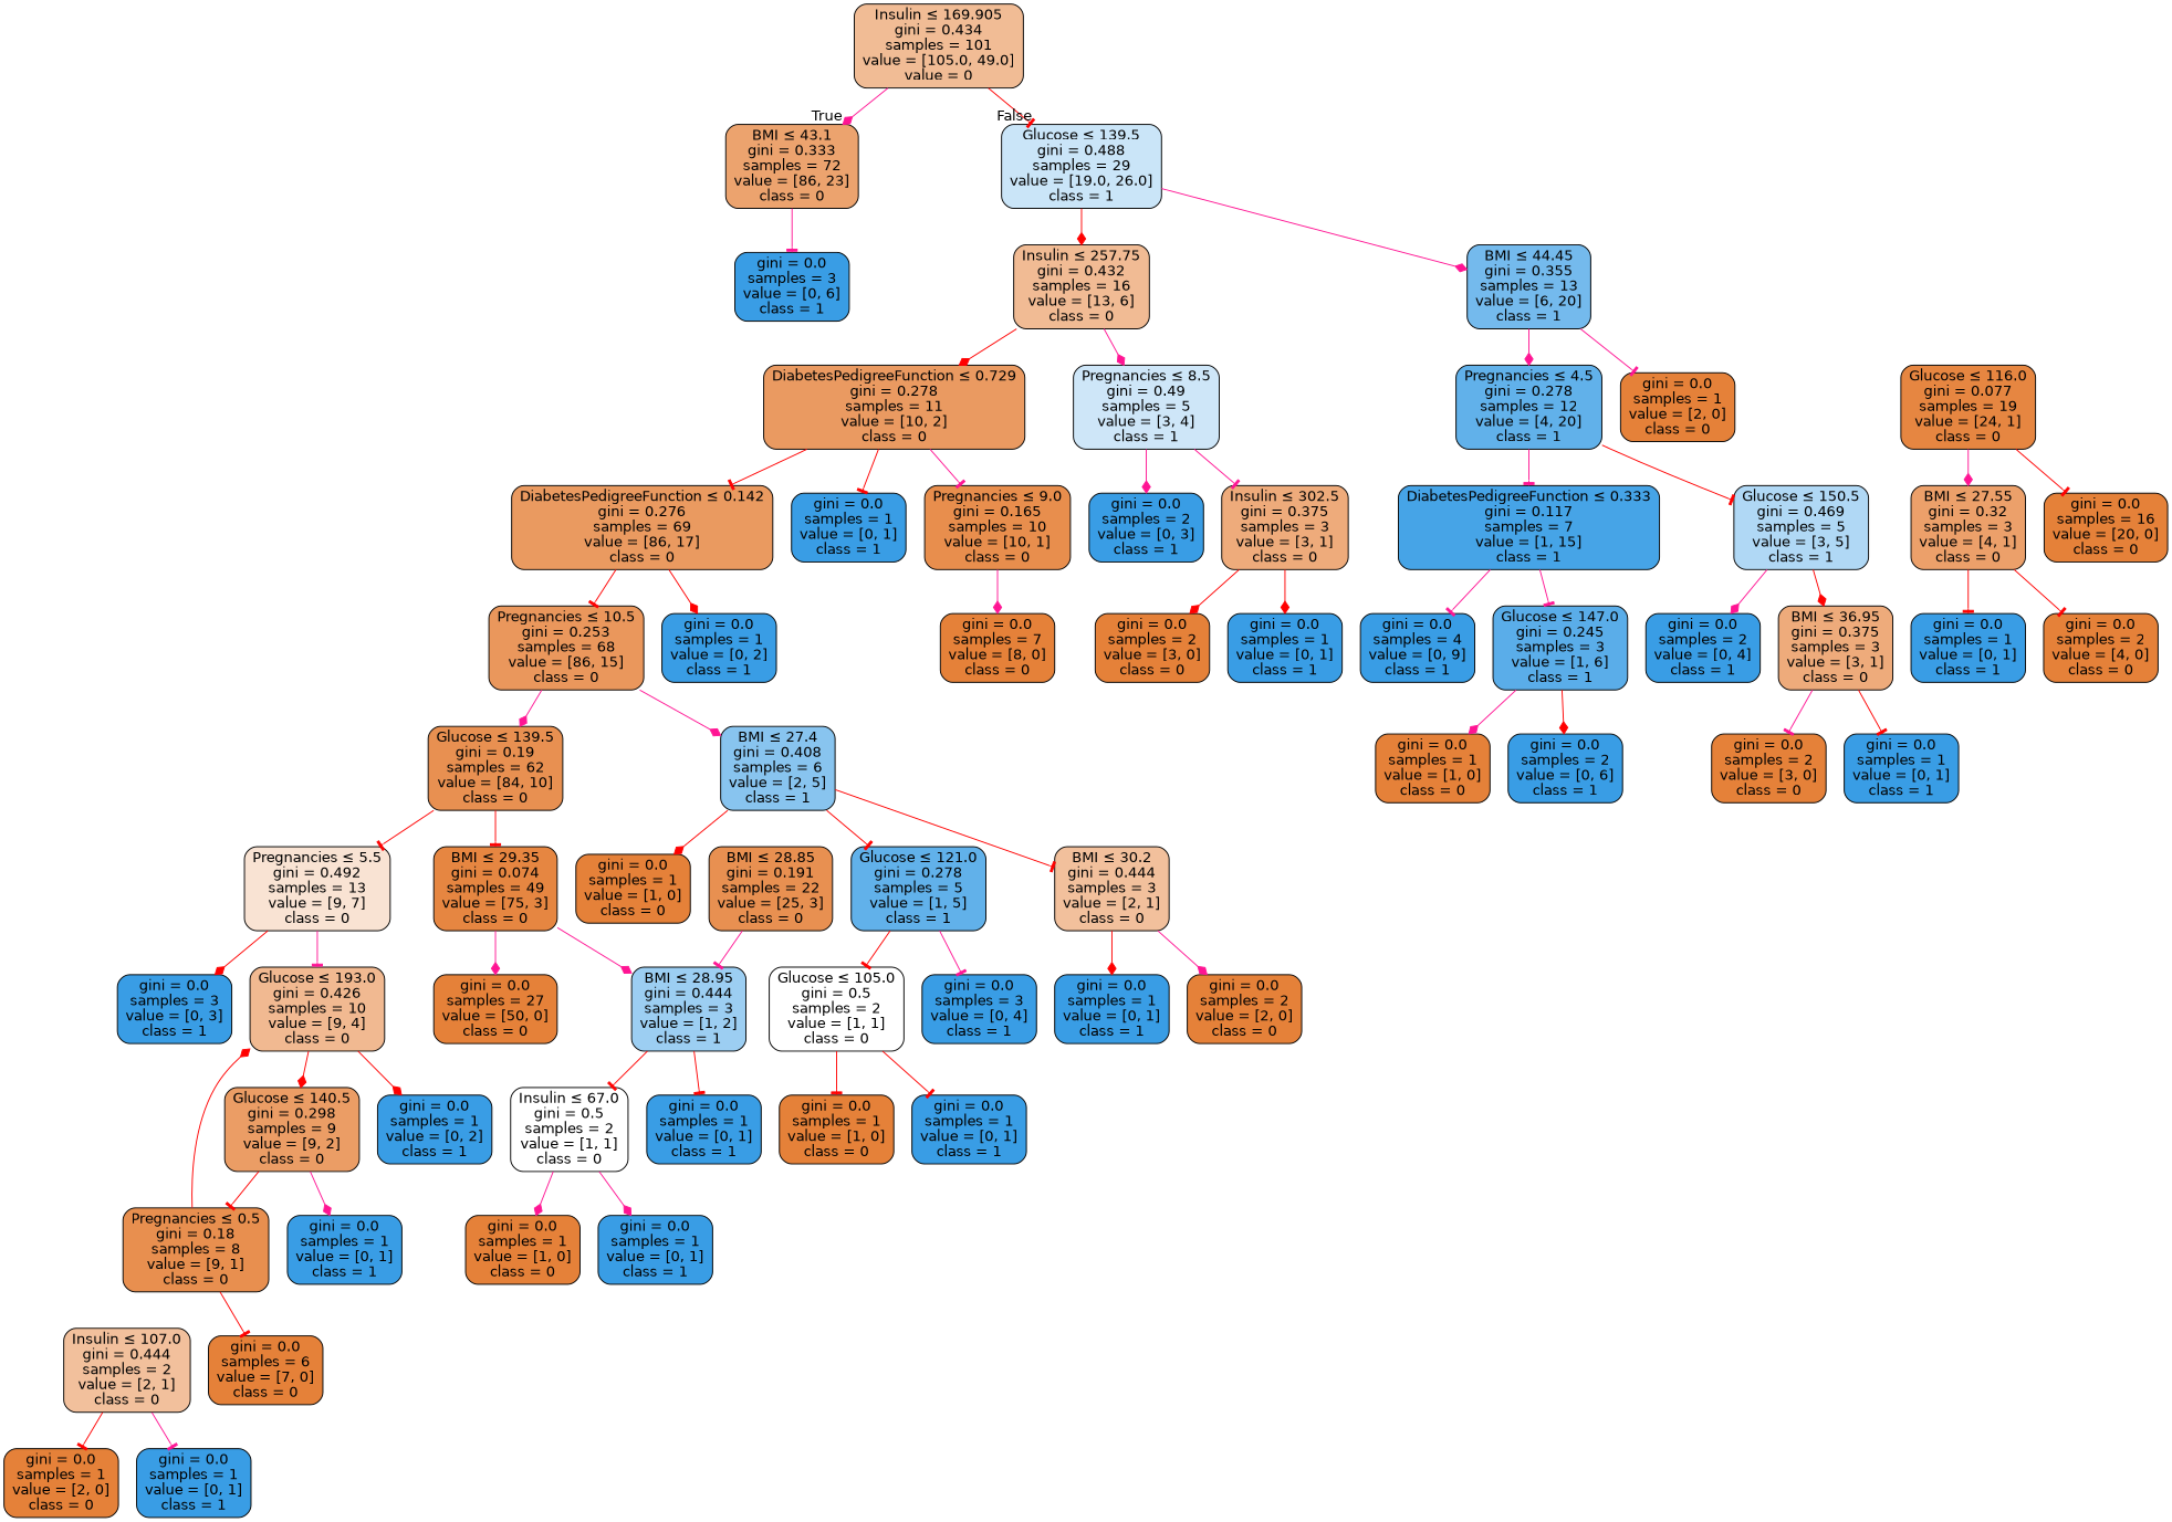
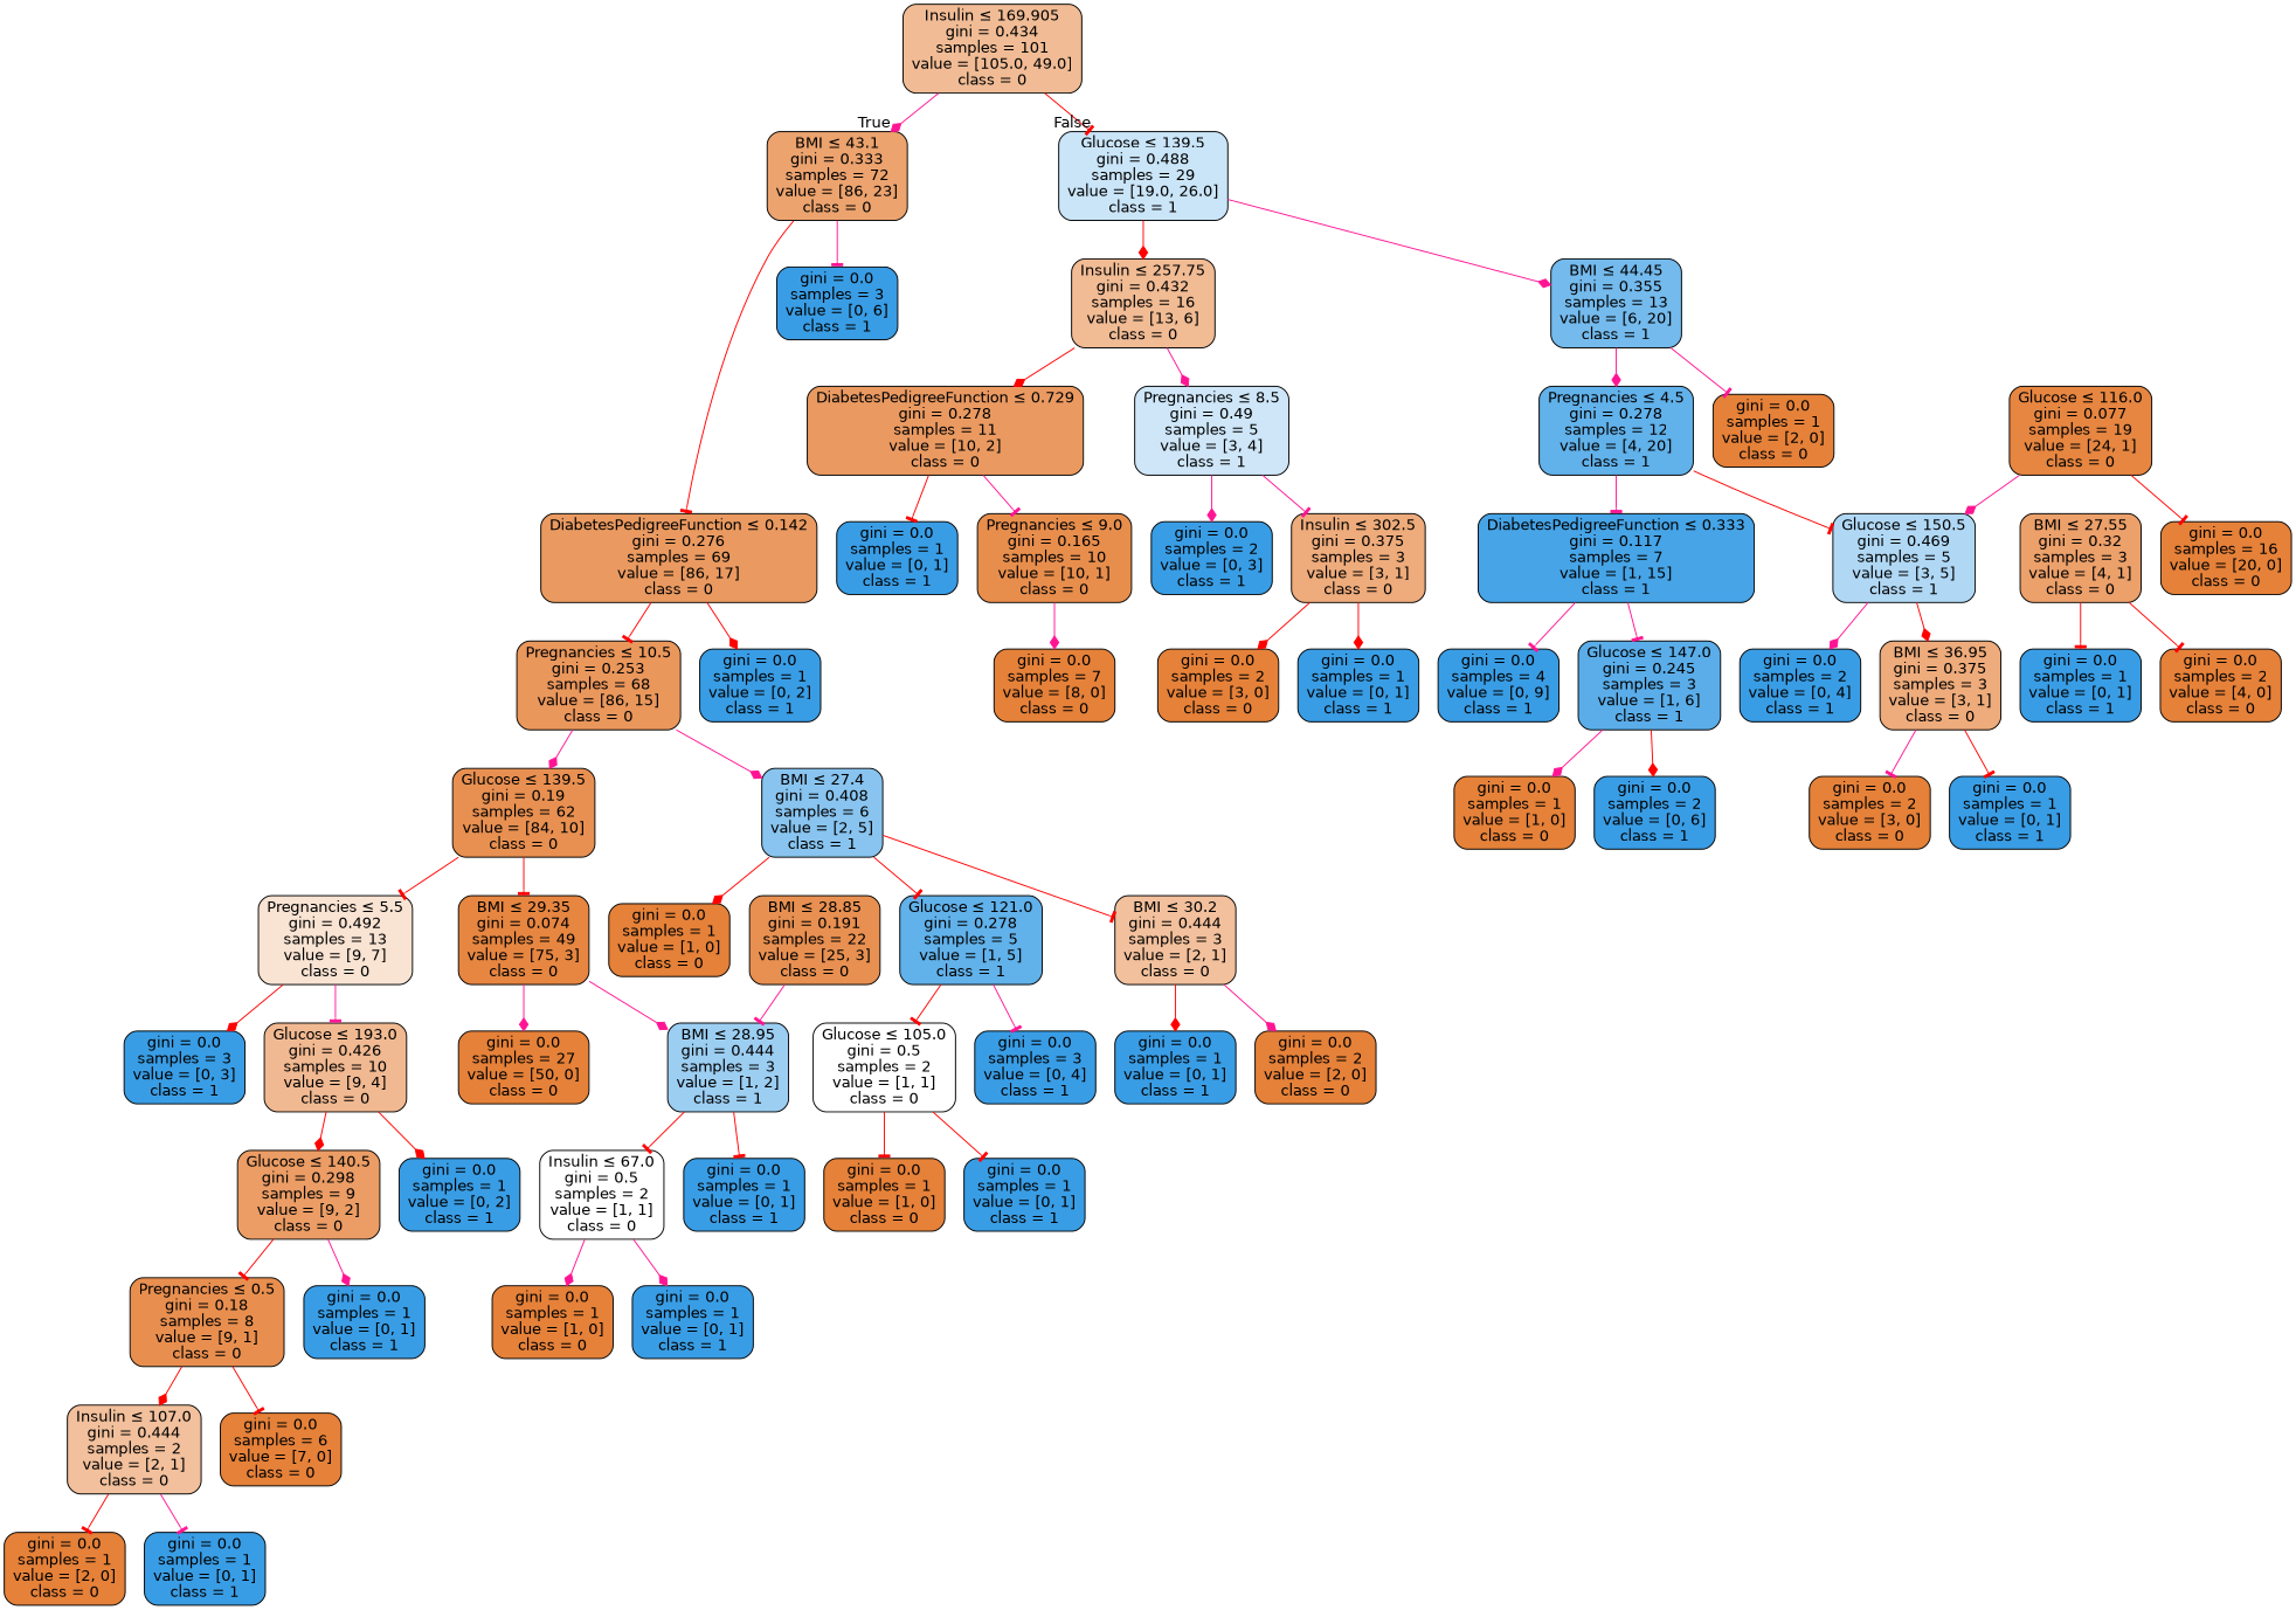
  digraph {
    node [color=black fillcolor="#399de5" fontname=helvetica shape=box style="filled, rounded"]
    edge [arrowhead=tee color=red fontname=helvetica]
-   n1 [fillcolor="#f1bc95" label=<Insulin &le; 169.905<br/>gini = 0.434<br/>samples = 101<br/>value = [105.0, 49.0]<br/>value = 0>]
+   n1 [fillcolor="#f1bc95" label=<Insulin &le; 169.905<br/>gini = 0.434<br/>samples = 101<br/>value = [105.0, 49.0]<br/>class = 0>]
    n2 [fillcolor="#eca36e" label=<BMI &le; 43.1<br/>gini = 0.333<br/>samples = 72<br/>value = [86, 23]<br/>class = 0>]
    n3 [fillcolor="#cae5f8" label=<Glucose &le; 139.5<br/>gini = 0.488<br/>samples = 29<br/>value = [19.0, 26.0]<br/>class = 1>]
    n4 [fillcolor="#ea9a60" label=<DiabetesPedigreeFunction &le; 0.142<br/>gini = 0.276<br/>samples = 69<br/>value = [86, 17]<br/>class = 0>]
    n5 [label=<gini = 0.0<br/>samples = 3<br/>value = [0, 6]<br/>class = 1>]
    n6 [fillcolor="#f1bb94" label=<Insulin &le; 257.75<br/>gini = 0.432<br/>samples = 16<br/>value = [13, 6]<br/>class = 0>]
    n7 [fillcolor="#74baed" label=<BMI &le; 44.45<br/>gini = 0.355<br/>samples = 13<br/>value = [6, 20]<br/>class = 1>]
    n8 [label=<gini = 0.0<br/>samples = 1<br/>value = [0, 2]<br/>class = 1>]
    n9 [fillcolor="#ea975c" label=<Pregnancies &le; 10.5<br/>gini = 0.253<br/>samples = 68<br/>value = [86, 15]<br/>class = 0>]
    n10 [fillcolor="#e89051" label=<Glucose &le; 139.5<br/>gini = 0.19<br/>samples = 62<br/>value = [84, 10]<br/>class = 0>]
    n11 [fillcolor="#88c4ef" label=<BMI &le; 27.4<br/>gini = 0.408<br/>samples = 6<br/>value = [2, 5]<br/>class = 1>]
    n12 [fillcolor="#e68641" label=<BMI &le; 29.35<br/>gini = 0.074<br/>samples = 49<br/>value = [75, 3]<br/>class = 0>]
    n13 [fillcolor="#f9e3d3" label=<Pregnancies &le; 5.5<br/>gini = 0.492<br/>samples = 13<br/>value = [9, 7]<br/>class = 0>]
    n14 [fillcolor="#e58139" label=<gini = 0.0<br/>samples = 1<br/>value = [1, 0]<br/>class = 0>]
    n15 [fillcolor="#61b1ea" label=<Glucose &le; 121.0<br/>gini = 0.278<br/>samples = 5<br/>value = [1, 5]<br/>class = 1>]
    n16 [fillcolor="#f2c09c" label=<BMI &le; 30.2<br/>gini = 0.444<br/>samples = 3<br/>value = [2, 1]<br/>class = 0>]
    n17 [fillcolor="#e58139" label=<gini = 0.0<br/>samples = 27<br/>value = [50, 0]<br/>class = 0>]
    n18 [fillcolor="#9ccef2" label=<BMI &le; 28.95<br/>gini = 0.444<br/>samples = 3<br/>value = [1, 2]<br/>class = 1>]
    n19 [fillcolor="#f1b991" label=<Glucose &le; 193.0<br/>gini = 0.426<br/>samples = 10<br/>value = [9, 4]<br/>class = 0>]
    n20 [label=<gini = 0.0<br/>samples = 3<br/>value = [0, 3]<br/>class = 1>]
    n21 [fillcolor="#e89051" label=<BMI &le; 28.85<br/>gini = 0.191<br/>samples = 22<br/>value = [25, 3]<br/>class = 0>]
    n22 [fillcolor="#e68641" label=<Glucose &le; 116.0<br/>gini = 0.077<br/>samples = 19<br/>value = [24, 1]<br/>class = 0>]
    n23 [fillcolor="#e58139" label=<gini = 0.0<br/>samples = 16<br/>value = [20, 0]<br/>class = 0>]
    n24 [fillcolor="#eca06a" label=<BMI &le; 27.55<br/>gini = 0.32<br/>samples = 3<br/>value = [4, 1]<br/>class = 0>]
    n25 [label=<gini = 0.0<br/>samples = 1<br/>value = [0, 1]<br/>class = 1>]
    n26 [fillcolor="#ffffff" label=<Insulin &le; 67.0<br/>gini = 0.5<br/>samples = 2<br/>value = [1, 1]<br/>class = 0>]
    n27 [fillcolor="#e58139" label=<gini = 0.0<br/>samples = 2<br/>value = [4, 0]<br/>class = 0>]
    n28 [label=<gini = 0.0<br/>samples = 1<br/>value = [0, 1]<br/>class = 1>]
    n29 [fillcolor="#e58139" label=<gini = 0.0<br/>samples = 1<br/>value = [1, 0]<br/>class = 0>]
    n30 [label=<gini = 0.0<br/>samples = 1<br/>value = [0, 1]<br/>class = 1>]
    n31 [fillcolor="#eb9d65" label=<Glucose &le; 140.5<br/>gini = 0.298<br/>samples = 9<br/>value = [9, 2]<br/>class = 0>]
    n32 [label=<gini = 0.0<br/>samples = 1<br/>value = [0, 2]<br/>class = 1>]
    n33 [label=<gini = 0.0<br/>samples = 1<br/>value = [0, 1]<br/>class = 1>]
    n34 [fillcolor="#e88f4f" label=<Pregnancies &le; 0.5<br/>gini = 0.18<br/>samples = 8<br/>value = [9, 1]<br/>class = 0>]
    n35 [fillcolor="#f2c09c" label=<Insulin &le; 107.0<br/>gini = 0.444<br/>samples = 2<br/>value = [2, 1]<br/>class = 0>]
    n36 [fillcolor="#e58139" label=<gini = 0.0<br/>samples = 6<br/>value = [7, 0]<br/>class = 0>]
    n37 [fillcolor="#e58139" label=<gini = 0.0<br/>samples = 1<br/>value = [2, 0]<br/>class = 0>]
    n38 [label=<gini = 0.0<br/>samples = 1<br/>value = [0, 1]<br/>class = 1>]
    n39 [fillcolor="#ffffff" label=<Glucose &le; 105.0<br/>gini = 0.5<br/>samples = 2<br/>value = [1, 1]<br/>class = 0>]
    n40 [label=<gini = 0.0<br/>samples = 3<br/>value = [0, 4]<br/>class = 1>]
    n41 [label=<gini = 0.0<br/>samples = 1<br/>value = [0, 1]<br/>class = 1>]
    n42 [fillcolor="#e58139" label=<gini = 0.0<br/>samples = 1<br/>value = [1, 0]<br/>class = 0>]
    n43 [fillcolor="#ea9a61" label=<DiabetesPedigreeFunction &le; 0.729<br/>gini = 0.278<br/>samples = 11<br/>value = [10, 2]<br/>class = 0>]
    n44 [fillcolor="#cee6f8" label=<Pregnancies &le; 8.5<br/>gini = 0.49<br/>samples = 5<br/>value = [3, 4]<br/>class = 1>]
    n45 [fillcolor="#61b1ea" label=<Pregnancies &le; 4.5<br/>gini = 0.278<br/>samples = 12<br/>value = [4, 20]<br/>class = 1>]
    n46 [fillcolor="#e58139" label=<gini = 0.0<br/>samples = 1<br/>value = [2, 0]<br/>class = 0>]
    n47 [fillcolor="#e88e4d" label=<Pregnancies &le; 9.0<br/>gini = 0.165<br/>samples = 10<br/>value = [10, 1]<br/>class = 0>]
    n48 [label=<gini = 0.0<br/>samples = 1<br/>value = [0, 1]<br/>class = 1>]
    n49 [fillcolor="#eeab7b" label=<Insulin &le; 302.5<br/>gini = 0.375<br/>samples = 3<br/>value = [3, 1]<br/>class = 0>]
    n50 [label=<gini = 0.0<br/>samples = 2<br/>value = [0, 3]<br/>class = 1>]
    n51 [fillcolor="#e58139" label=<gini = 0.0<br/>samples = 7<br/>value = [8, 0]<br/>class = 0>]
    n52 [label=<gini = 0.0<br/>samples = 1<br/>value = [0, 1]<br/>class = 1>]
    n53 [fillcolor="#e58139" label=<gini = 0.0<br/>samples = 2<br/>value = [2, 0]<br/>class = 0>]
    n54 [label=<gini = 0.0<br/>samples = 1<br/>value = [0, 1]<br/>class = 1>]
    n55 [fillcolor="#e58139" label=<gini = 0.0<br/>samples = 2<br/>value = [3, 0]<br/>class = 0>]
    n56 [fillcolor="#46a4e7" label=<DiabetesPedigreeFunction &le; 0.333<br/>gini = 0.117<br/>samples = 7<br/>value = [1, 15]<br/>class = 1>]
    n57 [fillcolor="#b0d8f5" label=<Glucose &le; 150.5<br/>gini = 0.469<br/>samples = 5<br/>value = [3, 5]<br/>class = 1>]
    n58 [fillcolor="#5aade9" label=<Glucose &le; 147.0<br/>gini = 0.245<br/>samples = 3<br/>value = [1, 6]<br/>class = 1>]
    n59 [label=<gini = 0.0<br/>samples = 4<br/>value = [0, 9]<br/>class = 1>]
    n60 [fillcolor="#eeab7b" label=<BMI &le; 36.95<br/>gini = 0.375<br/>samples = 3<br/>value = [3, 1]<br/>class = 0>]
    n61 [label=<gini = 0.0<br/>samples = 2<br/>value = [0, 4]<br/>class = 1>]
    n62 [fillcolor="#e58139" label=<gini = 0.0<br/>samples = 1<br/>value = [1, 0]<br/>class = 0>]
    n63 [label=<gini = 0.0<br/>samples = 2<br/>value = [0, 6]<br/>class = 1>]
    n64 [fillcolor="#e58139" label=<gini = 0.0<br/>samples = 2<br/>value = [3, 0]<br/>class = 0>]
    n65 [label=<gini = 0.0<br/>samples = 1<br/>value = [0, 1]<br/>class = 1>]
    n1 -> n2 [arrowhead=diamond color=deeppink headlabel=True labelangle=45 labeldistance=2.5]
    n1 -> n3 [headlabel=False labelangle=-45 labeldistance=2.5]
-   n43 -> n4
+   n2 -> n4
    n2 -> n5 [color=deeppink]
    n3 -> n6 [arrowhead=diamond]
    n3 -> n7 [arrowhead=diamond color=deeppink]
    n4 -> n8 [arrowhead=diamond]
    n4 -> n9
    n6 -> n43 [arrowhead=diamond]
    n6 -> n44 [arrowhead=diamond color=deeppink]
    n7 -> n45 [arrowhead=diamond color=deeppink]
    n7 -> n46 [color=deeppink]
    n9 -> n10 [arrowhead=diamond color=deeppink]
    n9 -> n11 [arrowhead=diamond color=deeppink]
    n10 -> n12
    n10 -> n13
    n11 -> n14 [arrowhead=diamond]
    n11 -> n15
    n11 -> n16
    n12 -> n17 [arrowhead=diamond color=deeppink]
    n12 -> n18 [arrowhead=diamond color=deeppink]
    n13 -> n19 [color=deeppink]
    n13 -> n20 [arrowhead=diamond]
    n15 -> n39
    n15 -> n40 [color=deeppink]
    n16 -> n52 [arrowhead=diamond]
    n16 -> n53 [arrowhead=diamond color=deeppink]
    n18 -> n25
    n18 -> n26
    n19 -> n31 [arrowhead=diamond]
    n19 -> n32 [arrowhead=diamond]
    n21 -> n18 [color=deeppink]
    n22 -> n23
-   n22 -> n24 [arrowhead=diamond color=deeppink]
+   n22 -> n57 [arrowhead=diamond color=deeppink]
    n24 -> n27
    n24 -> n28
    n26 -> n29 [arrowhead=diamond color=deeppink]
    n26 -> n30 [arrowhead=diamond color=deeppink]
    n31 -> n33 [arrowhead=diamond color=deeppink]
    n31 -> n34
-   n34 -> n19 [arrowhead=diamond]
+   n34 -> n35 [arrowhead=diamond]
    n34 -> n36
    n35 -> n37
    n35 -> n38 [color=deeppink]
    n39 -> n41
    n39 -> n42
    n43 -> n47 [color=deeppink]
    n43 -> n48
    n44 -> n49 [color=deeppink]
    n44 -> n50 [arrowhead=diamond color=deeppink]
    n45 -> n56 [color=deeppink]
    n45 -> n57
    n47 -> n51 [arrowhead=diamond color=deeppink]
    n49 -> n54 [arrowhead=diamond]
    n49 -> n55 [arrowhead=diamond]
    n56 -> n58 [color=deeppink]
    n56 -> n59 [color=deeppink]
    n57 -> n60 [arrowhead=diamond]
    n57 -> n61 [arrowhead=diamond color=deeppink]
    n58 -> n62 [arrowhead=diamond color=deeppink]
    n58 -> n63 [arrowhead=diamond]
    n60 -> n64 [color=deeppink]
    n60 -> n65
  }
